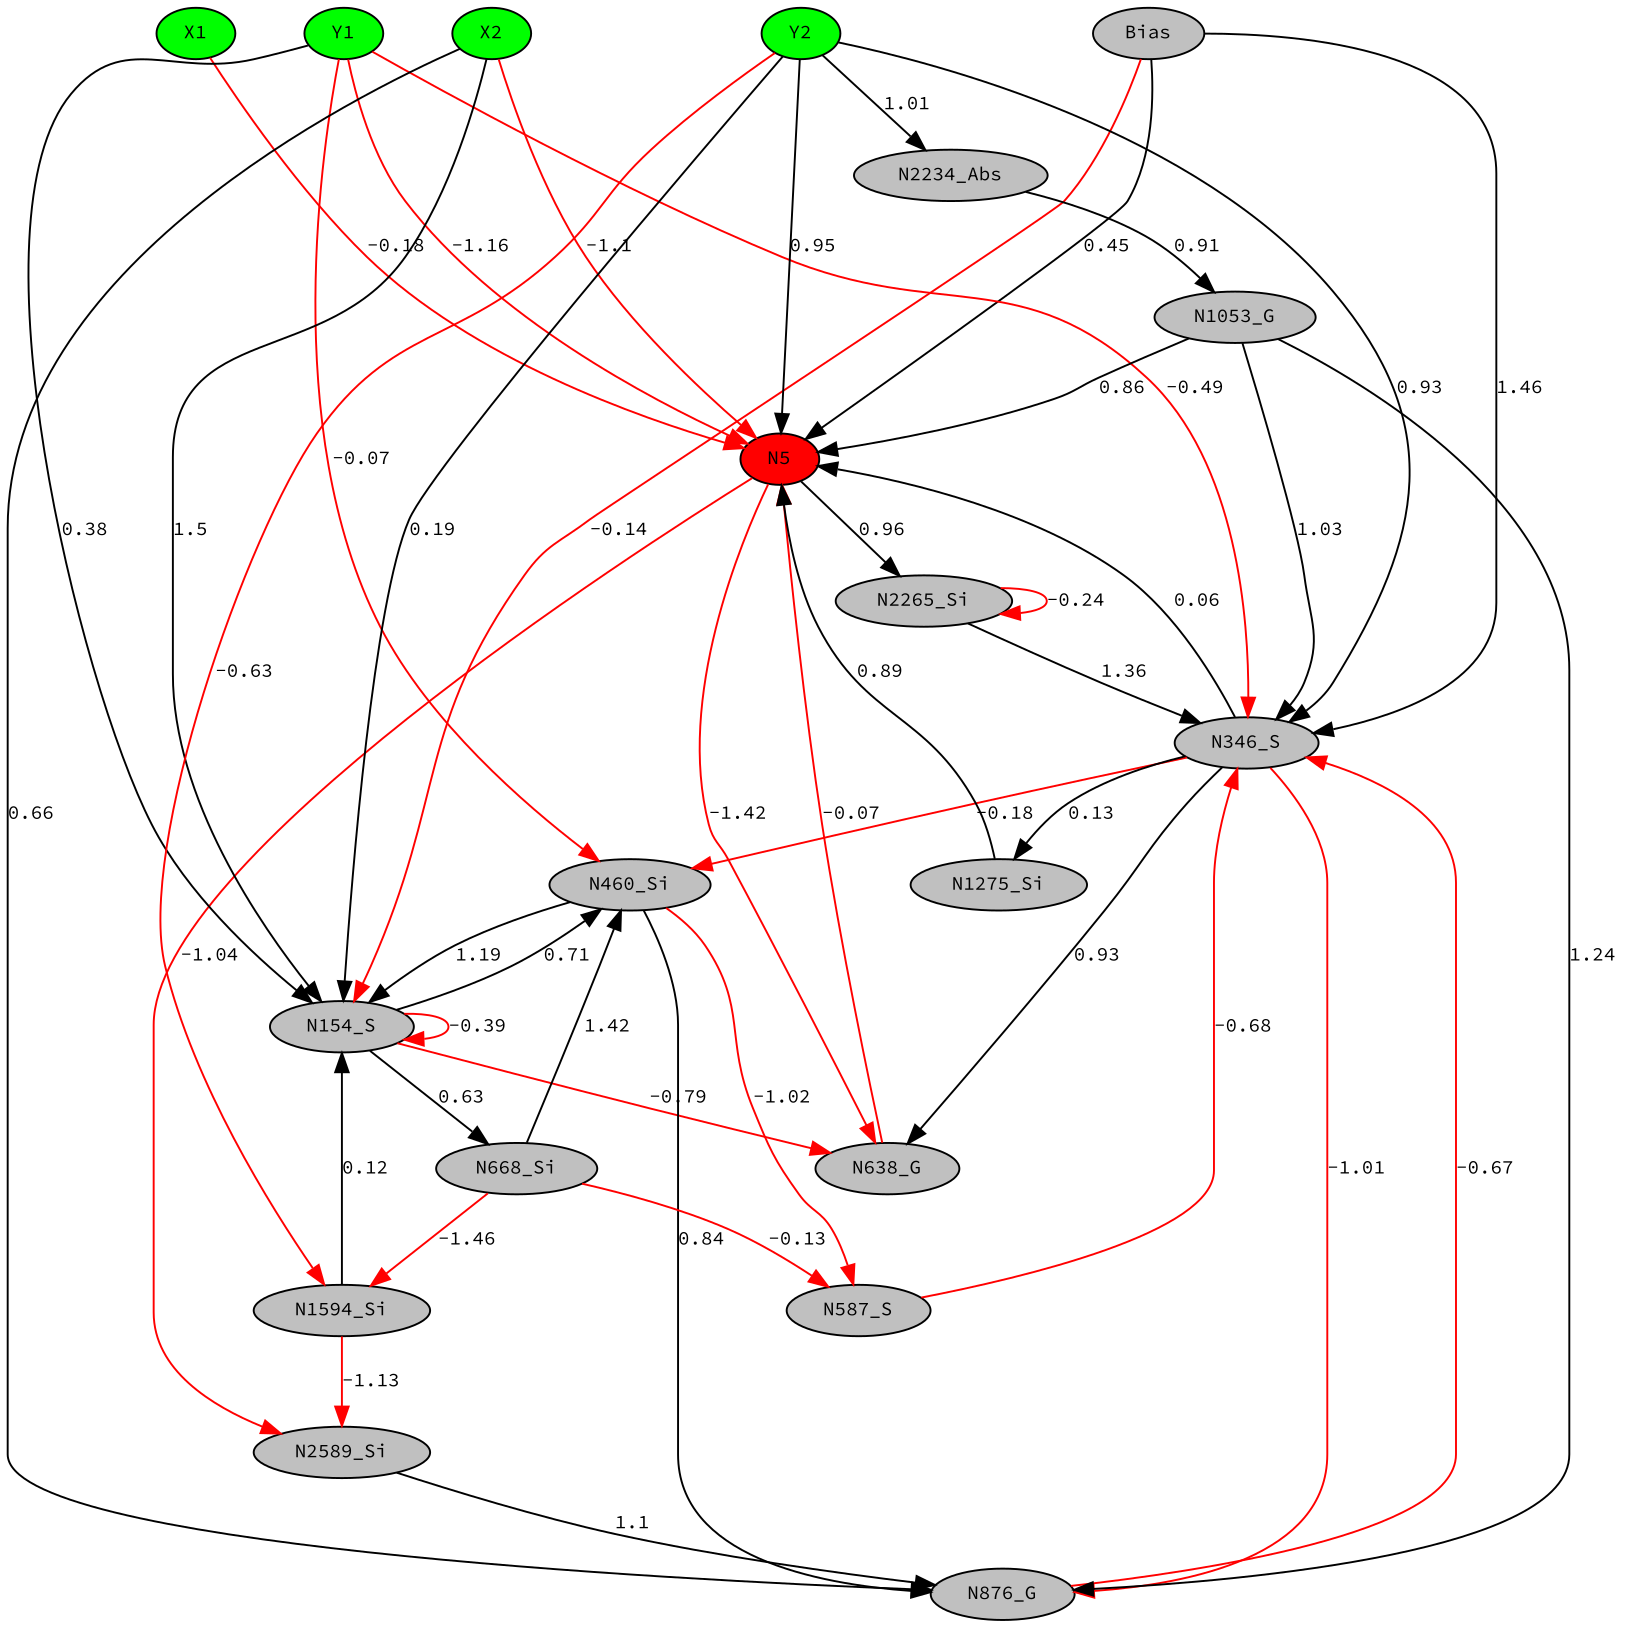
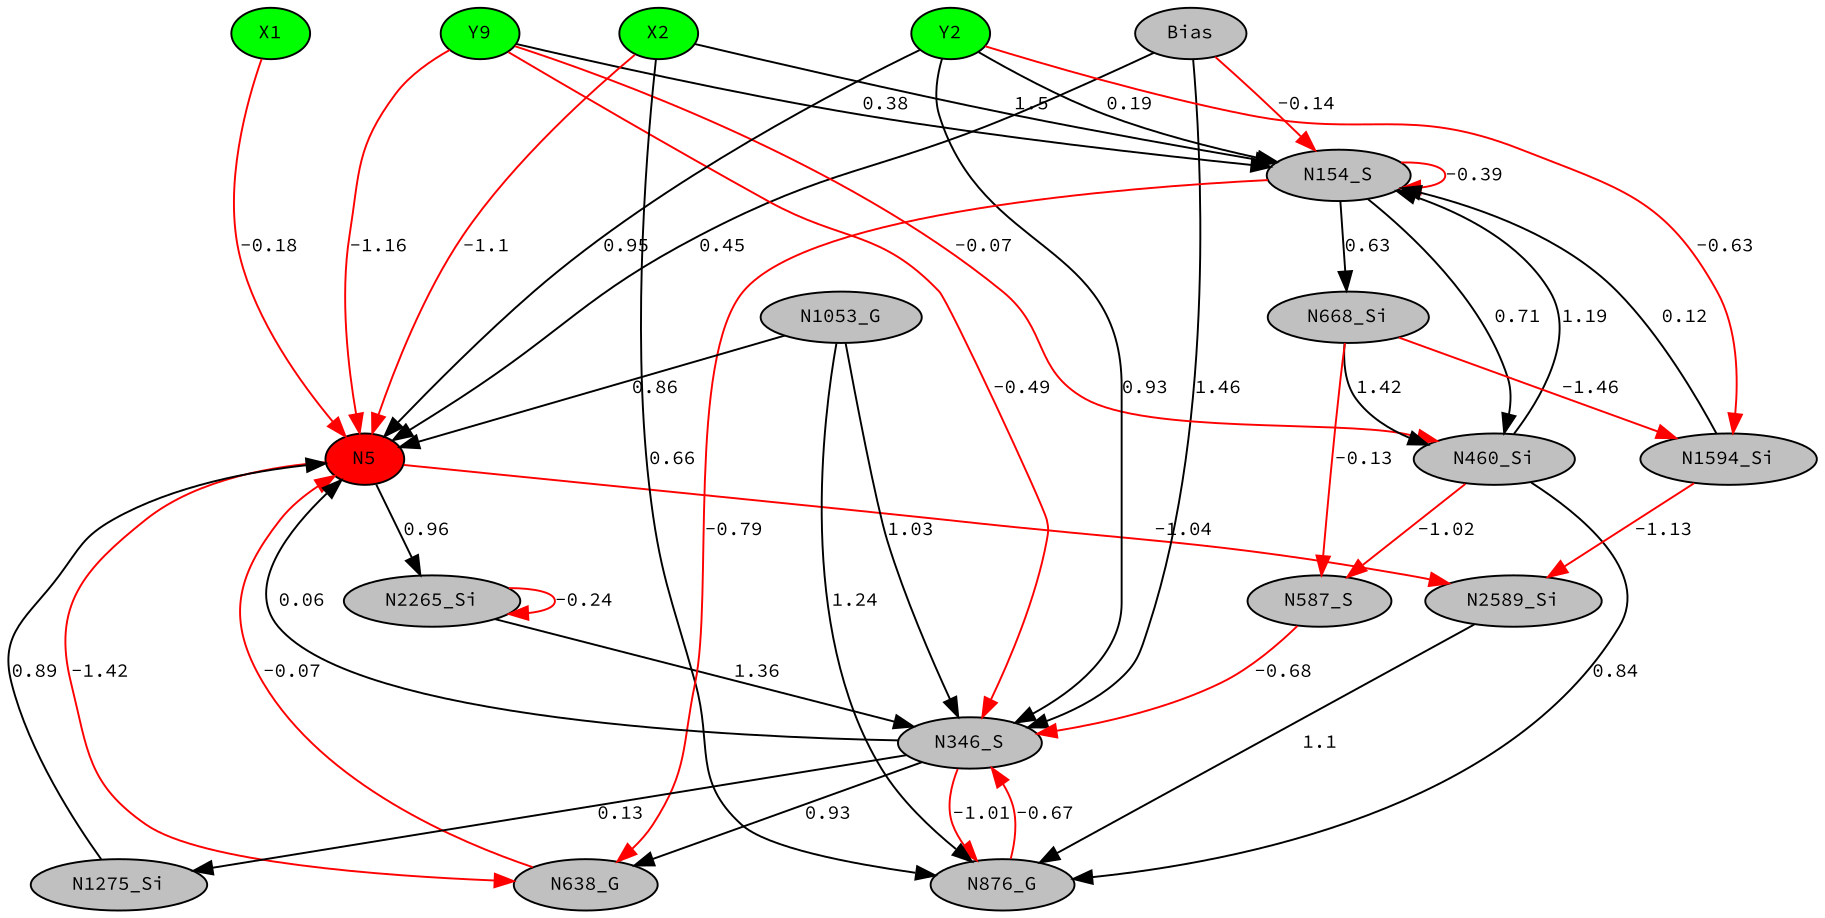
  digraph {
    fontname="Source Code Pro"
    node [fillcolor=gray fontname="Source Code Pro" fontsize=10 shape=ellipse style=filled]
    edge [color=black fontname="Source Code Pro" fontsize=10]
    N5 [fillcolor=red height=0.1 width=0.1]
    n2 [height=0.1 label=Bias width=0.1]
    n3 [fillcolor=green height=0.1 label=X1 width=0.1]
-   n4 [fillcolor=green height=0.1 label=Y1 width=0.1]
+   n4 [fillcolor=green height=0.1 label=Y9 width=0.1]
    n5 [fillcolor=green height=0.1 label=X2 width=0.1]
    n6 [fillcolor=green height=0.1 label=Y2 width=0.1]
    n7 [height=0.1 label=N638_G width=0.1]
    n8 [height=0.1 label=N2265_Si width=0.1]
    n9 [height=0.1 label=N2589_Si width=0.1]
    n10 [height=0.1 label=N154_S width=0.1]
    n11 [height=0.1 label=N346_S width=0.1]
    n12 [height=0.1 label=N460_Si width=0.1]
    n13 [height=0.1 label=N876_G width=0.1]
    n14 [height=0.1 label=N1594_Si width=0.1]
-   n15 [height=0.1 label=N2234_Abs width=0.1]
    n16 [height=0.1 label=N668_Si width=0.1]
    n17 [height=0.1 label=N1275_Si width=0.1]
    n18 [height=0.1 label=N587_S width=0.1]
    n19 [height=0.1 label=N1053_G width=0.1]
    subgraph sub_1 {
      rank=same
      N5
    }
    subgraph sub_2 {
      rank=same
      n2
      n3
      n4
      n5
      n6
    }
    N5 -> n7 [arrowType=inv color=red label=-1.42]
    N5 -> n8 [label=0.96]
    N5 -> n9 [arrowType=inv color=red label=-1.04]
    n2 -> N5 [label=0.45]
    n2 -> n10 [arrowType=inv color=red label=-0.14]
    n2 -> n11 [label=1.46]
    n3 -> N5 [arrowType=inv color=red label=-0.18]
    n3 -> n4 [style=invis color="" fontsize=""]
    n4 -> N5 [arrowType=inv color=red label=-1.16]
    n4 -> n5 [style=invis color="" fontsize=""]
    n4 -> n10 [label=0.38]
    n4 -> n11 [arrowType=inv color=red label=-0.49]
    n4 -> n12 [arrowType=inv color=red label=-0.07]
    n5 -> N5 [arrowType=inv color=red label=-1.1]
    n5 -> n6 [style=invis color="" fontsize=""]
    n5 -> n10 [label=1.5]
    n5 -> n13 [label=0.66]
    n6 -> N5 [label=0.95]
    n6 -> n2 [style=invis color="" fontsize=""]
    n6 -> n10 [label=0.19]
    n6 -> n11 [label=0.93]
    n6 -> n14 [arrowType=inv color=red label=-0.63]
-   n6 -> n15 [label=1.01]
    n7 -> N5 [arrowType=inv color=red label=-0.07]
    n8 -> n8 [arrowType=inv color=red label=-0.24]
    n8 -> n11 [label=1.36]
    n9 -> n13 [label=1.1]
    n10 -> n7 [arrowType=inv color=red label=-0.79]
    n10 -> n10 [arrowType=inv color=red label=-0.39]
    n10 -> n12 [label=0.71]
    n10 -> n16 [label=0.63]
    n11 -> N5 [label=0.06]
    n11 -> n7 [label=0.93]
-   n11 -> n12 [arrowType=inv color=red label=-0.18]
    n11 -> n13 [arrowType=inv color=red label=-1.01]
    n11 -> n17 [label=0.13]
    n12 -> n10 [label=1.19]
    n12 -> n13 [label=0.84]
    n12 -> n18 [arrowType=inv color=red label=-1.02]
    n13 -> n11 [arrowType=inv color=red label=-0.67]
    n14 -> n9 [arrowType=inv color=red label=-1.13]
    n14 -> n10 [label=0.12]
-   n15 -> n19 [label=0.91]
    n16 -> n12 [label=1.42]
    n16 -> n14 [arrowType=inv color=red label=-1.46]
    n16 -> n18 [arrowType=inv color=red label=-0.13]
    n17 -> N5 [label=0.89]
    n18 -> n11 [arrowType=inv color=red label=-0.68]
    n19 -> N5 [label=0.86]
    n19 -> n11 [label=1.03]
    n19 -> n13 [label=1.24]
  }
